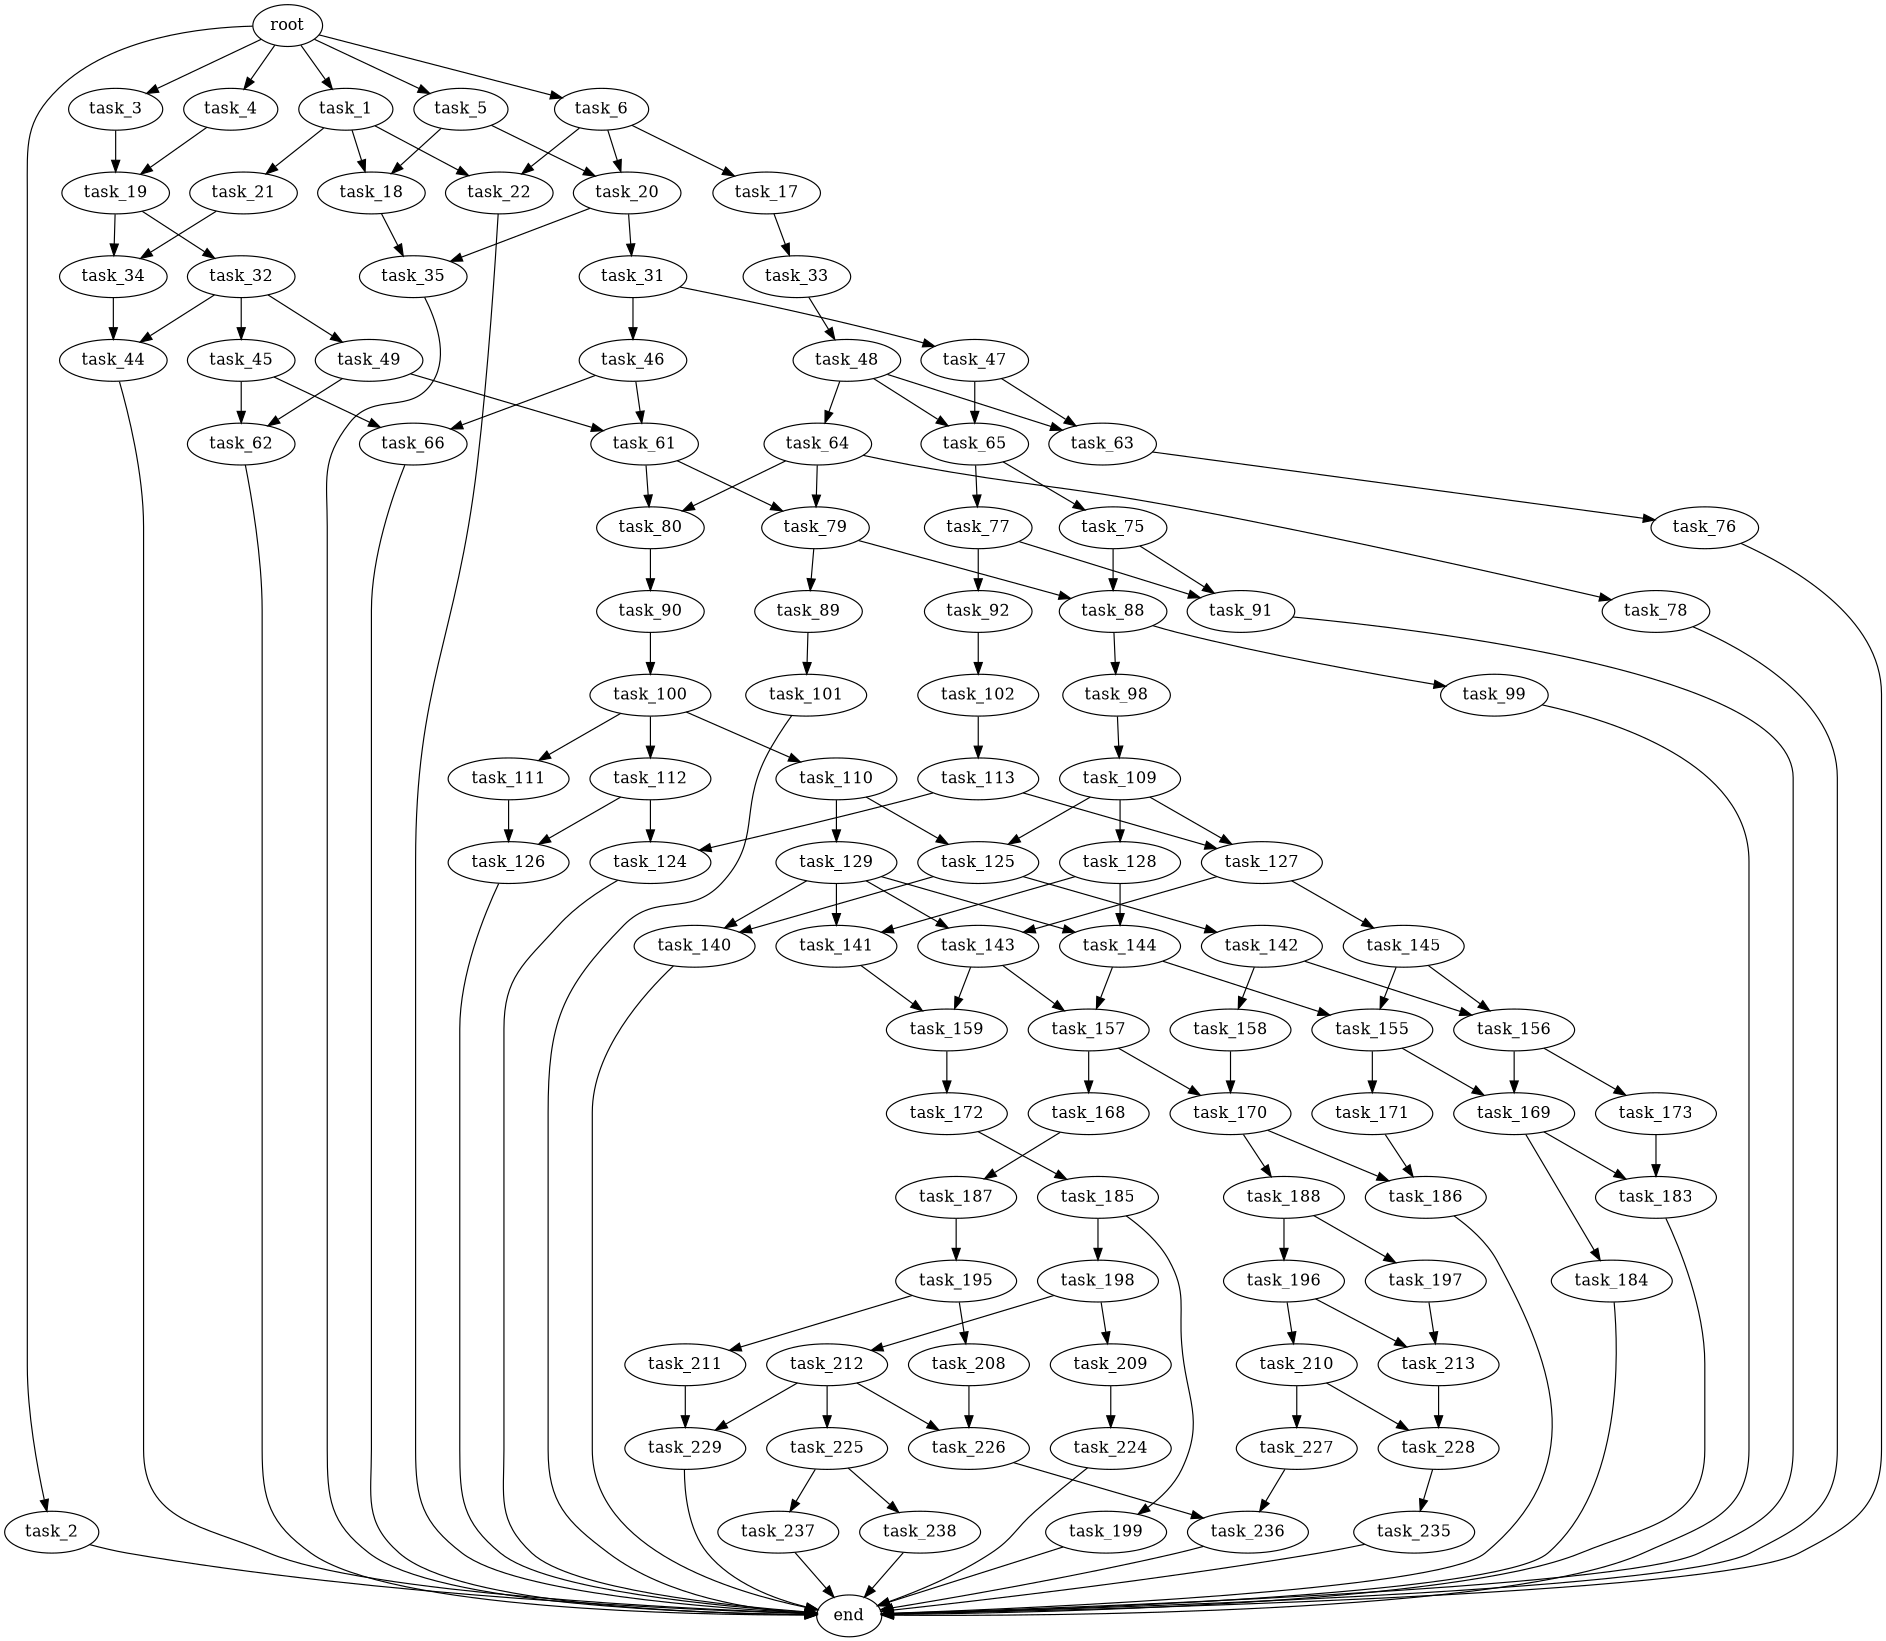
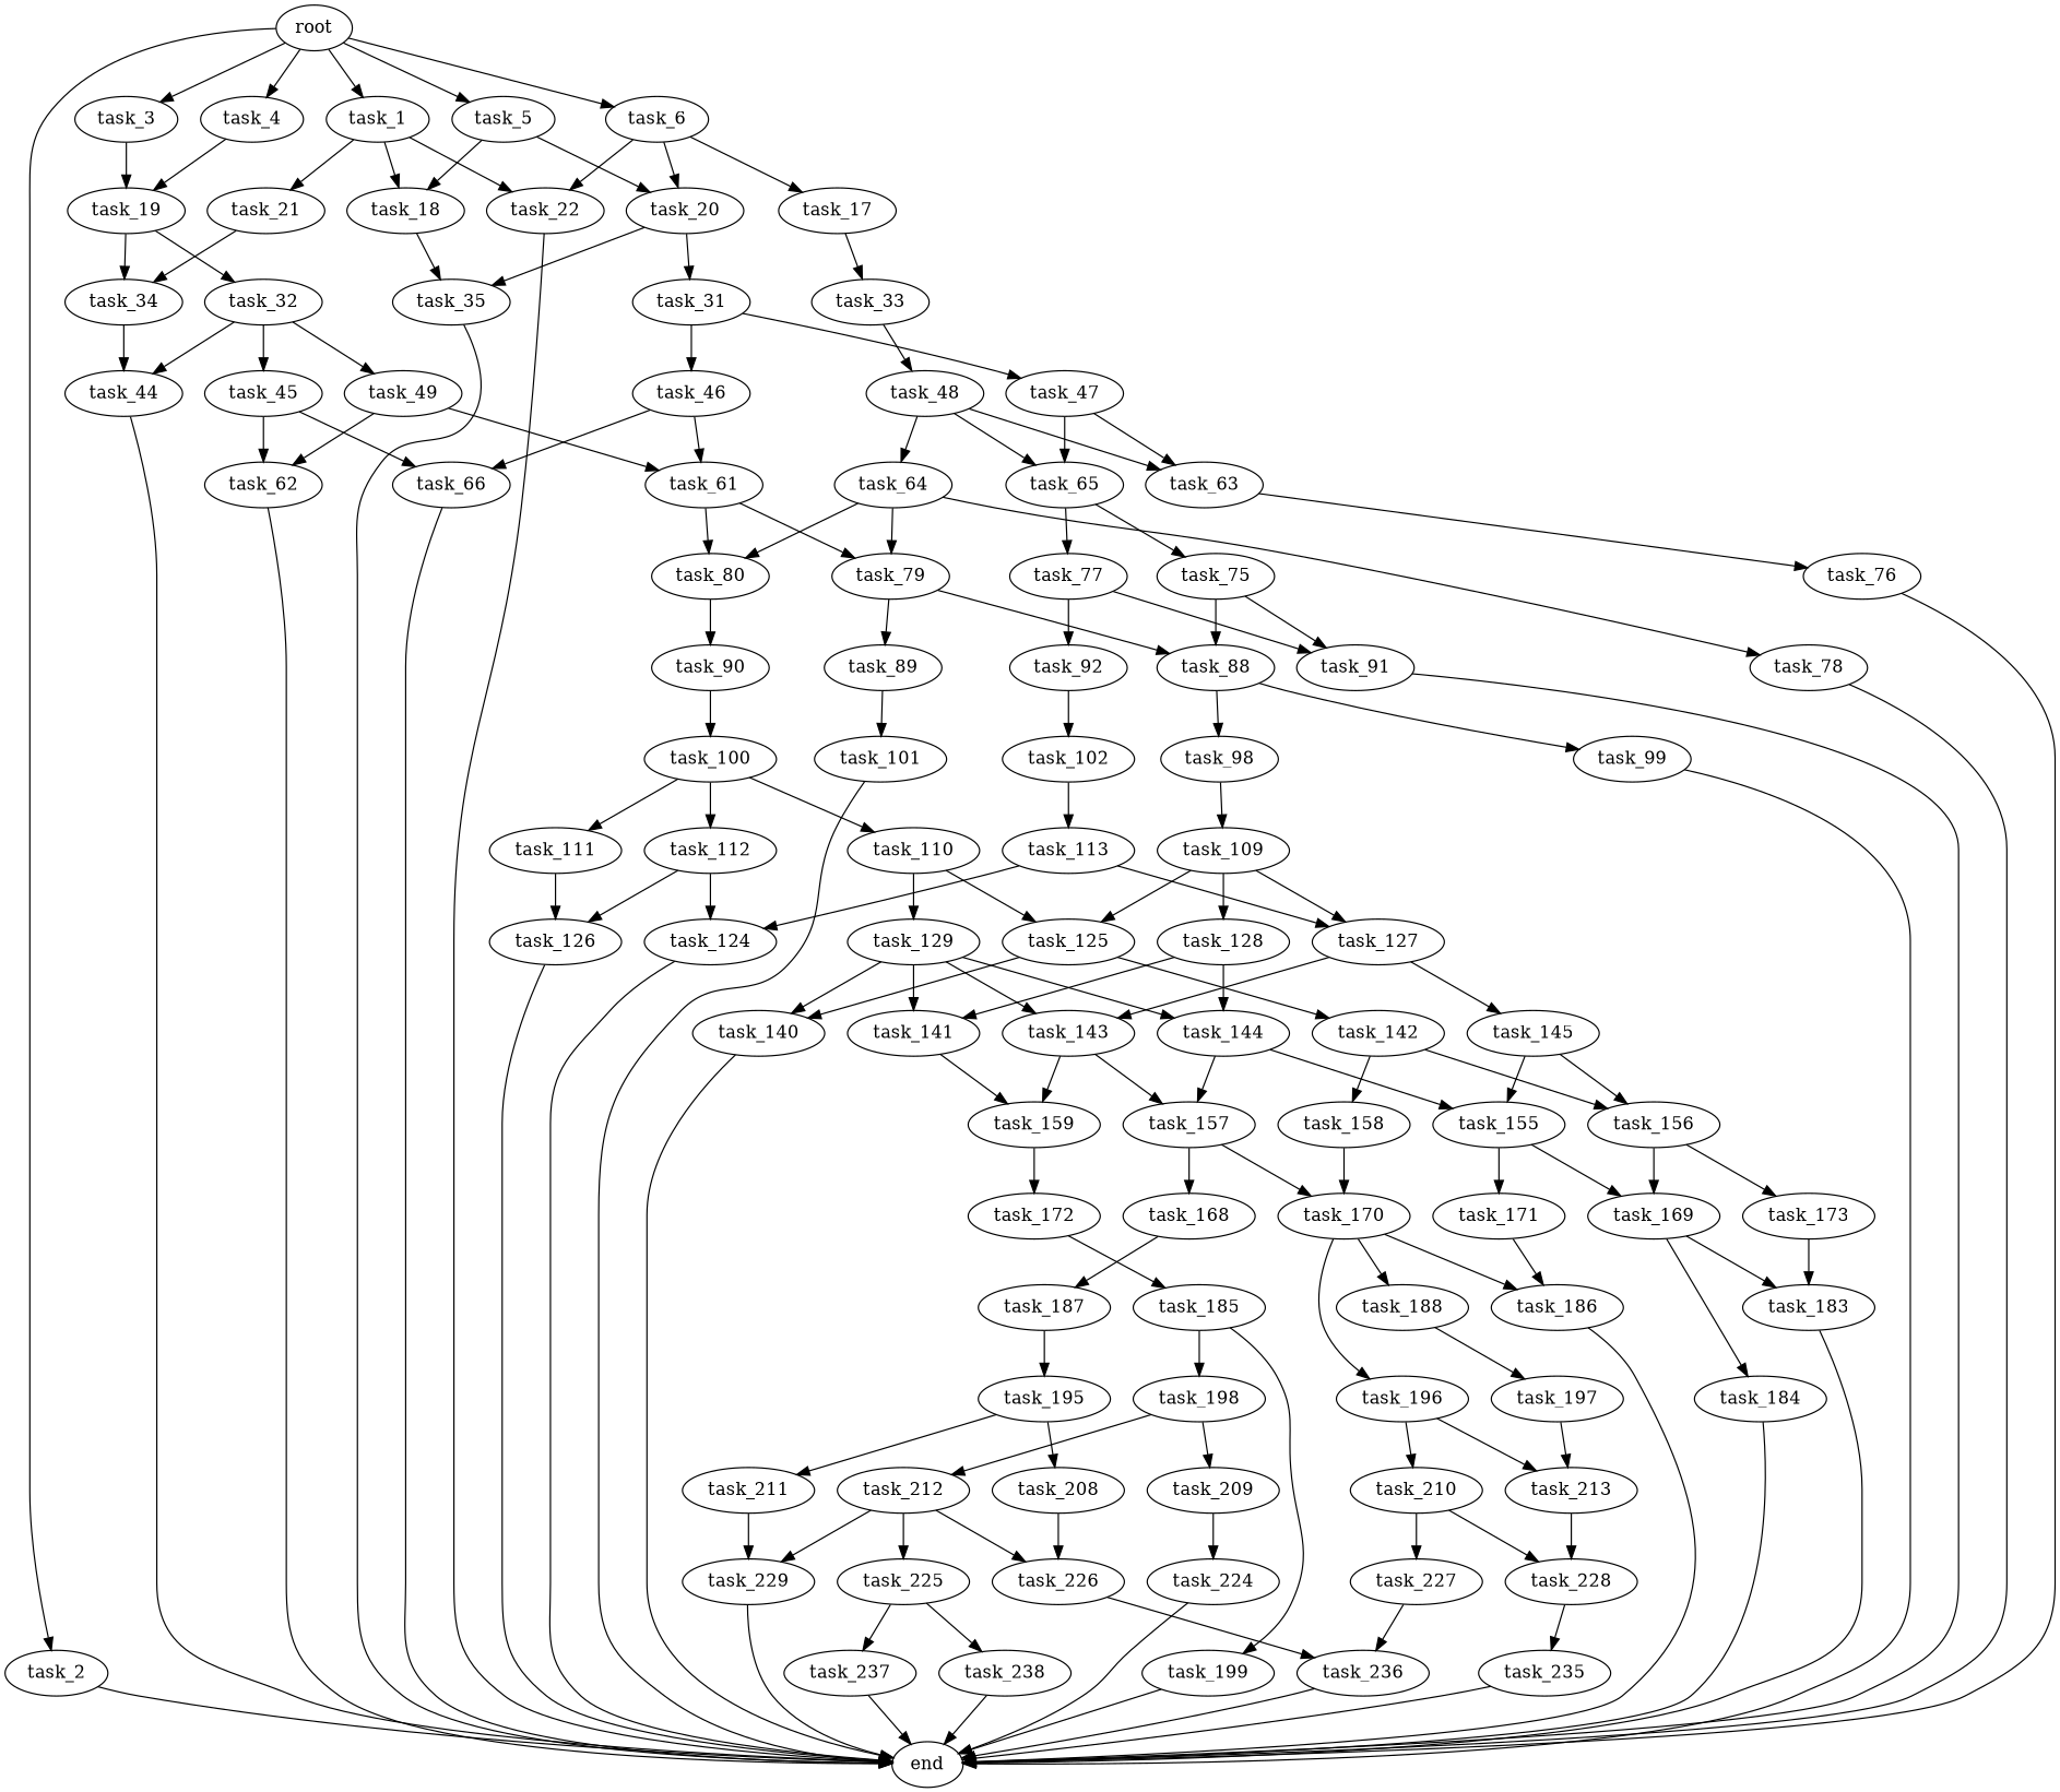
  digraph {
    root
    task_1
    task_2
    task_3
    task_4
    task_5
    task_6
    task_18
    task_21
    task_22
    end
    task_19
    task_20
    task_17
    task_35
    task_34
    task_32
    task_31
    task_33
    task_48
    task_44
    task_45
    task_49
    task_46
    task_47
    task_66
    task_61
    task_63
    task_65
    task_62
    task_64
    task_79
    task_80
    task_76
    task_75
    task_77
    task_78
    task_88
    task_89
    task_90
    task_91
    task_92
    task_98
    task_99
    task_102
    task_101
    task_100
    task_109
    task_110
    task_111
    task_112
    task_113
    task_125
    task_127
    task_128
    task_129
    task_126
    task_124
    task_140
    task_142
    task_143
    task_145
    task_141
    task_144
    task_156
    task_158
    task_159
    task_157
    task_155
    task_172
    task_169
    task_173
    task_170
    task_168
    task_171
    task_183
    task_184
    task_186
    task_187
    task_188
    task_185
    task_195
    task_196
    task_197
    task_198
    task_199
    task_209
    task_212
    task_208
    task_211
    task_210
    task_213
    task_226
    task_229
    task_227
    task_228
    task_224
    task_225
    task_236
    task_235
    task_237
    task_238
    root -> task_1
    root -> task_2
    root -> task_3
    root -> task_4
    root -> task_5
    root -> task_6
    task_1 -> task_18
    task_1 -> task_21
    task_1 -> task_22
    task_2 -> end
    task_3 -> task_19
    task_4 -> task_19
    task_5 -> task_18
    task_5 -> task_20
    task_6 -> task_22
    task_6 -> task_20
    task_6 -> task_17
    task_18 -> task_35
    task_21 -> task_34
    task_22 -> end
    task_19 -> task_34
    task_19 -> task_32
    task_20 -> task_35
    task_20 -> task_31
    task_17 -> task_33
    task_35 -> end
    task_34 -> task_44
    task_32 -> task_44
    task_32 -> task_45
    task_32 -> task_49
    task_31 -> task_46
    task_31 -> task_47
    task_33 -> task_48
    task_48 -> task_63
    task_48 -> task_65
    task_48 -> task_64
    task_44 -> end
    task_45 -> task_66
    task_45 -> task_62
    task_49 -> task_61
    task_49 -> task_62
    task_46 -> task_66
    task_46 -> task_61
    task_47 -> task_63
    task_47 -> task_65
    task_66 -> end
    task_61 -> task_79
    task_61 -> task_80
    task_63 -> task_76
    task_65 -> task_75
    task_65 -> task_77
    task_62 -> end
    task_64 -> task_79
    task_64 -> task_80
    task_64 -> task_78
    task_79 -> task_88
    task_79 -> task_89
    task_80 -> task_90
    task_76 -> end
    task_75 -> task_88
    task_75 -> task_91
    task_77 -> task_91
    task_77 -> task_92
    task_78 -> end
    task_88 -> task_98
    task_88 -> task_99
    task_89 -> task_101
    task_90 -> task_100
    task_91 -> end
    task_92 -> task_102
    task_98 -> task_109
    task_99 -> end
    task_102 -> task_113
    task_101 -> end
    task_100 -> task_110
    task_100 -> task_111
    task_100 -> task_112
    task_109 -> task_125
    task_109 -> task_127
    task_109 -> task_128
    task_110 -> task_125
    task_110 -> task_129
    task_111 -> task_126
    task_112 -> task_126
    task_112 -> task_124
    task_113 -> task_127
    task_113 -> task_124
    task_125 -> task_140
    task_125 -> task_142
    task_127 -> task_143
    task_127 -> task_145
    task_128 -> task_141
    task_128 -> task_144
    task_129 -> task_140
    task_129 -> task_143
    task_129 -> task_141
    task_129 -> task_144
    task_126 -> end
    task_124 -> end
    task_140 -> end
    task_142 -> task_156
    task_142 -> task_158
    task_143 -> task_159
    task_143 -> task_157
    task_145 -> task_156
    task_145 -> task_155
    task_141 -> task_159
    task_144 -> task_157
    task_144 -> task_155
    task_156 -> task_169
    task_156 -> task_173
    task_158 -> task_170
    task_159 -> task_172
    task_157 -> task_170
    task_157 -> task_168
    task_155 -> task_169
    task_155 -> task_171
    task_172 -> task_185
    task_169 -> task_183
    task_169 -> task_184
    task_173 -> task_183
    task_170 -> task_186
    task_170 -> task_188
    task_168 -> task_187
    task_171 -> task_186
    task_183 -> end
    task_184 -> end
    task_186 -> end
    task_187 -> task_195
-   task_188 -> task_196
+   task_170 -> task_196
    task_188 -> task_197
    task_185 -> task_198
    task_185 -> task_199
    task_195 -> task_208
    task_195 -> task_211
    task_196 -> task_210
    task_196 -> task_213
    task_197 -> task_213
    task_198 -> task_209
    task_198 -> task_212
    task_199 -> end
    task_209 -> task_224
    task_212 -> task_226
    task_212 -> task_229
    task_212 -> task_225
    task_208 -> task_226
    task_211 -> task_229
    task_210 -> task_227
    task_210 -> task_228
    task_213 -> task_228
    task_226 -> task_236
    task_229 -> end
    task_227 -> task_236
    task_228 -> task_235
    task_224 -> end
    task_225 -> task_237
    task_225 -> task_238
    task_236 -> end
    task_235 -> end
    task_237 -> end
    task_238 -> end
  }
